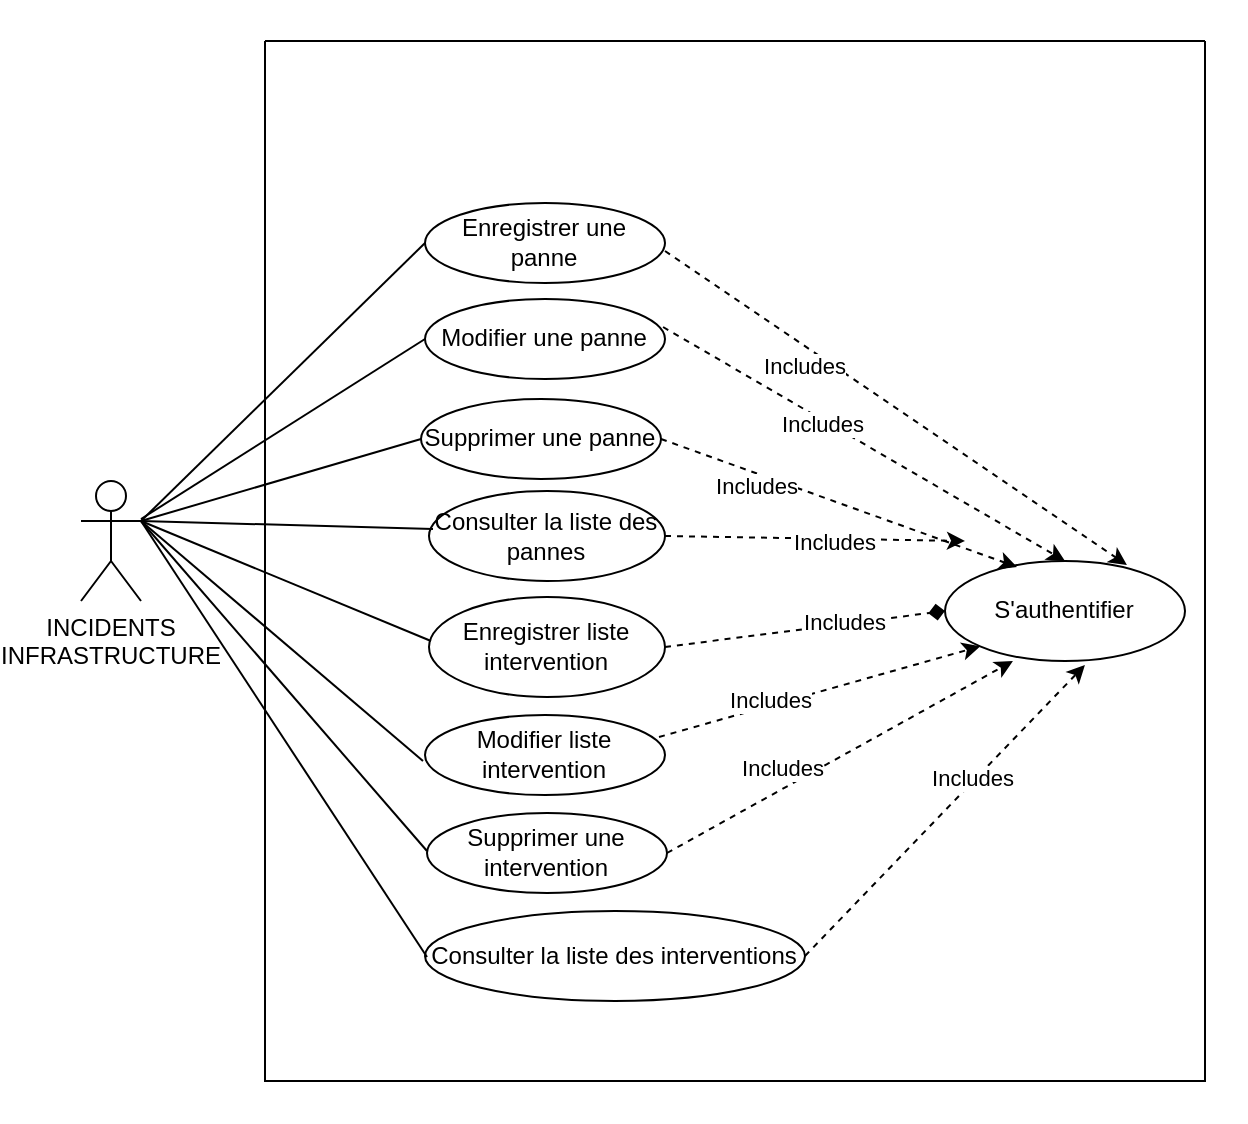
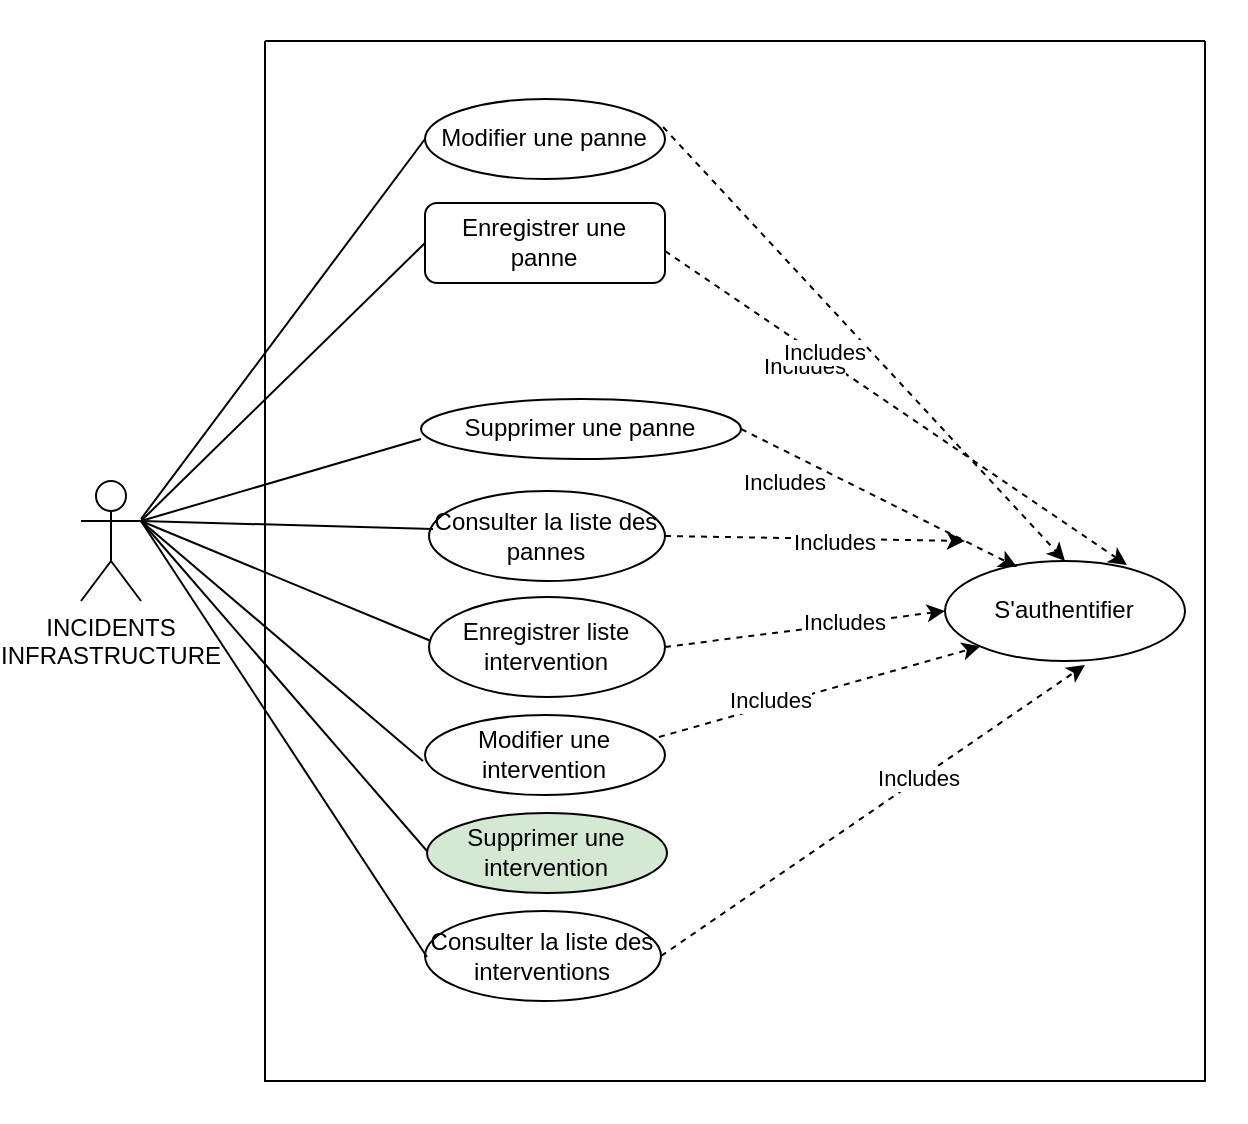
  <mxCell id="0" />
  <mxCell id="1" parent="0" />
  <mxCell id="2" value="" style="swimlane;startSize=0;" vertex="1" parent="1"><mxGeometry x="112" y="20" width="470" height="520" as="geometry" /></mxCell>
- <mxCell id="3" value="Enregistrer une panne" style="ellipse;whiteSpace=wrap;html=1;" vertex="1" parent="2"><mxGeometry x="80" y="81" width="120" height="40" as="geometry" /></mxCell>
- <mxCell id="4" value="Modifier une panne" style="ellipse;whiteSpace=wrap;html=1;" vertex="1" parent="2"><mxGeometry x="80" y="129" width="120" height="40" as="geometry" /></mxCell>
- <mxCell id="5" value="Supprimer une panne" style="ellipse;whiteSpace=wrap;html=1;" vertex="1" parent="2"><mxGeometry x="78" y="179" width="120" height="40" as="geometry" /></mxCell>
+ <mxCell id="3" value="Enregistrer une panne" style="whiteSpace=wrap;html=1;rounded=1;" vertex="1" parent="2"><mxGeometry x="80" y="81" width="120" height="40" as="geometry" /></mxCell>
+ <mxCell id="4" value="Modifier une panne" style="ellipse;whiteSpace=wrap;html=1;" vertex="1" parent="2"><mxGeometry x="80" y="29" width="120" height="40" as="geometry" /></mxCell>
+ <mxCell id="5" value="Supprimer une panne" style="ellipse;whiteSpace=wrap;html=1;" vertex="1" parent="2"><mxGeometry x="78" y="179" width="160" height="30" as="geometry" /></mxCell>
  <mxCell id="6" value="Consulter la liste des pannes" style="ellipse;whiteSpace=wrap;html=1;" vertex="1" parent="2"><mxGeometry x="82" y="225" width="118" height="45" as="geometry" /></mxCell>
  <mxCell id="7" value="Enregistrer liste intervention" style="ellipse;whiteSpace=wrap;html=1;" vertex="1" parent="2"><mxGeometry x="82" y="278" width="118" height="50" as="geometry" /></mxCell>
- <mxCell id="8" value="Modifier liste intervention" style="ellipse;whiteSpace=wrap;html=1;" vertex="1" parent="2"><mxGeometry x="80" y="337" width="120" height="40" as="geometry" /></mxCell>
- <mxCell id="9" value="Supprimer une intervention" style="ellipse;whiteSpace=wrap;html=1;" vertex="1" parent="2"><mxGeometry x="81" y="386" width="120" height="40" as="geometry" /></mxCell>
+ <mxCell id="8" value="Modifier une intervention" style="ellipse;whiteSpace=wrap;html=1;" vertex="1" parent="2"><mxGeometry x="80" y="337" width="120" height="40" as="geometry" /></mxCell>
+ <mxCell id="9" value="Supprimer une intervention" style="ellipse;whiteSpace=wrap;html=1;fillColor=#d5e8d4;" vertex="1" parent="2"><mxGeometry x="81" y="386" width="120" height="40" as="geometry" /></mxCell>
  <mxCell id="10" value="S'authentifier" style="ellipse;whiteSpace=wrap;html=1;" vertex="1" parent="2"><mxGeometry x="340" y="260" width="120" height="50" as="geometry" /></mxCell>
  <mxCell id="11" value="" style="endArrow=classic;html=1;rounded=0;entryX=0.758;entryY=0.04;entryDx=0;entryDy=0;entryPerimeter=0;dashed=1;" edge="1" parent="2" target="10"><mxGeometry width="50" height="50" relative="1" as="geometry"><mxPoint x="200" y="105" as="sourcePoint" /><mxPoint x="250" y="55" as="targetPoint" /></mxGeometry></mxCell>
  <mxCell id="12" value="Includes" style="edgeLabel;html=1;align=center;verticalAlign=middle;resizable=0;points=[];" vertex="1" connectable="0" parent="11"><mxGeometry x="0.275" y="1" relative="1" as="geometry"><mxPoint x="-78" y="-42" as="offset" /></mxGeometry></mxCell>
  <mxCell id="13" value="" style="endArrow=classic;html=1;rounded=0;entryX=0;entryY=1;entryDx=0;entryDy=0;dashed=1;exitX=0.975;exitY=0.275;exitDx=0;exitDy=0;exitPerimeter=0;" edge="1" parent="2" source="8" target="10"><mxGeometry width="50" height="50" relative="1" as="geometry"><mxPoint x="203" y="420" as="sourcePoint" /><mxPoint x="253" y="370" as="targetPoint" /></mxGeometry></mxCell>
  <mxCell id="14" value="Includes" style="edgeLabel;html=1;align=center;verticalAlign=middle;resizable=0;points=[];" vertex="1" connectable="0" parent="13"><mxGeometry x="-0.289" y="3" relative="1" as="geometry"><mxPoint as="offset" /></mxGeometry></mxCell>
- <mxCell id="15" value="" style="endArrow=classic;html=1;rounded=0;entryX=0.283;entryY=1;entryDx=0;entryDy=0;dashed=1;exitX=1;exitY=0.5;exitDx=0;exitDy=0;entryPerimeter=0;" edge="1" parent="2" source="9" target="10"><mxGeometry width="50" height="50" relative="1" as="geometry"><mxPoint x="200" y="470" as="sourcePoint" /><mxPoint x="250" y="420" as="targetPoint" /></mxGeometry></mxCell>
- <mxCell id="16" value="Includes" style="edgeLabel;html=1;align=center;verticalAlign=middle;resizable=0;points=[];" vertex="1" connectable="0" parent="15"><mxGeometry x="-0.672" y="2" relative="1" as="geometry"><mxPoint x="30" y="-25" as="offset" /></mxGeometry></mxCell>
  <mxCell id="17" value="" style="endArrow=classic;html=1;rounded=0;entryX=0.583;entryY=1.04;entryDx=0;entryDy=0;entryPerimeter=0;dashed=1;exitX=1;exitY=0.5;exitDx=0;exitDy=0;" edge="1" parent="2" source="19" target="10"><mxGeometry width="50" height="50" relative="1" as="geometry"><mxPoint x="200" y="509" as="sourcePoint" /><mxPoint x="250" y="470" as="targetPoint" /></mxGeometry></mxCell>
  <mxCell id="18" value="Includes" style="edgeLabel;html=1;align=center;verticalAlign=middle;resizable=0;points=[];" vertex="1" connectable="0" parent="17"><mxGeometry x="0.213" y="1" relative="1" as="geometry"><mxPoint as="offset" /></mxGeometry></mxCell>
- <mxCell id="19" value="Consulter la liste des interventions" style="ellipse;whiteSpace=wrap;html=1;" vertex="1" parent="2"><mxGeometry x="80" y="435" width="190" height="45" as="geometry" /></mxCell>
+ <mxCell id="19" value="Consulter la liste des interventions" style="ellipse;whiteSpace=wrap;html=1;" vertex="1" parent="2"><mxGeometry x="80" y="435" width="118" height="45" as="geometry" /></mxCell>
  <mxCell id="20" value="" style="endArrow=classic;html=1;rounded=0;entryX=0.5;entryY=0;entryDx=0;entryDy=0;dashed=1;exitX=0.992;exitY=0.35;exitDx=0;exitDy=0;exitPerimeter=0;" edge="1" parent="2" source="4" target="10"><mxGeometry width="50" height="50" relative="1" as="geometry"><mxPoint x="199" y="153" as="sourcePoint" /><mxPoint x="416" y="394" as="targetPoint" /></mxGeometry></mxCell>
  <mxCell id="21" value="Includes" style="edgeLabel;html=1;align=center;verticalAlign=middle;resizable=0;points=[];" vertex="1" connectable="0" parent="20"><mxGeometry x="0.275" y="1" relative="1" as="geometry"><mxPoint x="-49" y="-25" as="offset" /></mxGeometry></mxCell>
  <mxCell id="22" value="" style="endArrow=classic;html=1;rounded=0;dashed=1;exitX=1;exitY=0.5;exitDx=0;exitDy=0;" edge="1" parent="2" source="6"><mxGeometry width="50" height="50" relative="1" as="geometry"><mxPoint x="199" y="261" as="sourcePoint" /><mxPoint x="350" y="250" as="targetPoint" /></mxGeometry></mxCell>
  <mxCell id="23" value="Includes" style="edgeLabel;html=1;align=center;verticalAlign=middle;resizable=0;points=[];" vertex="1" connectable="0" parent="22"><mxGeometry x="0.275" y="1" relative="1" as="geometry"><mxPoint x="-12" y="2" as="offset" /></mxGeometry></mxCell>
  <mxCell id="24" value="" style="endArrow=classic;html=1;rounded=0;dashed=1;entryX=0.3;entryY=0.06;entryDx=0;entryDy=0;entryPerimeter=0;exitX=1;exitY=0.5;exitDx=0;exitDy=0;" edge="1" parent="2" source="5" target="10"><mxGeometry width="50" height="50" relative="1" as="geometry"><mxPoint x="218" y="200" as="sourcePoint" /><mxPoint x="388" y="240" as="targetPoint" /></mxGeometry></mxCell>
  <mxCell id="25" value="Includes" style="edgeLabel;html=1;align=center;verticalAlign=middle;resizable=0;points=[];" vertex="1" connectable="0" parent="24"><mxGeometry x="0.275" y="1" relative="1" as="geometry"><mxPoint x="-67" y="-16" as="offset" /></mxGeometry></mxCell>
- <mxCell id="26" value="" style="endArrow=diamond;html=1;rounded=0;entryX=0;entryY=0.5;entryDx=0;entryDy=0;dashed=1;exitX=1;exitY=0.5;exitDx=0;exitDy=0;" edge="1" parent="2" source="7" target="10"><mxGeometry width="50" height="50" relative="1" as="geometry"><mxPoint x="216" y="314" as="sourcePoint" /><mxPoint x="343" y="422" as="targetPoint" /></mxGeometry></mxCell>
+ <mxCell id="26" value="" style="endArrow=classic;html=1;rounded=0;entryX=0;entryY=0.5;entryDx=0;entryDy=0;dashed=1;exitX=1;exitY=0.5;exitDx=0;exitDy=0;" edge="1" parent="2" source="7" target="10"><mxGeometry width="50" height="50" relative="1" as="geometry"><mxPoint x="216" y="314" as="sourcePoint" /><mxPoint x="343" y="422" as="targetPoint" /></mxGeometry></mxCell>
  <mxCell id="27" value="Includes" style="edgeLabel;html=1;align=center;verticalAlign=middle;resizable=0;points=[];" vertex="1" connectable="0" parent="26"><mxGeometry x="0.275" y="1" relative="1" as="geometry"><mxPoint as="offset" /></mxGeometry></mxCell>
  <mxCell id="28" value="" style="endArrow=none;html=1;rounded=0;exitX=1;exitY=0.333;exitDx=0;exitDy=0;exitPerimeter=0;" edge="1" parent="2" source="34"><mxGeometry width="50" height="50" relative="1" as="geometry"><mxPoint x="28" y="249" as="sourcePoint" /><mxPoint x="78" y="199" as="targetPoint" /></mxGeometry></mxCell>
  <mxCell id="29" value="" style="endArrow=none;html=1;rounded=0;" edge="1" parent="2"><mxGeometry width="50" height="50" relative="1" as="geometry"><mxPoint x="-62" y="240" as="sourcePoint" /><mxPoint x="84" y="244" as="targetPoint" /></mxGeometry></mxCell>
  <mxCell id="30" value="" style="endArrow=none;html=1;rounded=0;" edge="1" parent="2"><mxGeometry width="50" height="50" relative="1" as="geometry"><mxPoint x="-62" y="240" as="sourcePoint" /><mxPoint x="83" y="300" as="targetPoint" /></mxGeometry></mxCell>
  <mxCell id="31" value="" style="endArrow=none;html=1;rounded=0;" edge="1" parent="2"><mxGeometry width="50" height="50" relative="1" as="geometry"><mxPoint x="-62" y="240" as="sourcePoint" /><mxPoint x="79" y="360" as="targetPoint" /></mxGeometry></mxCell>
  <mxCell id="32" value="" style="endArrow=none;html=1;rounded=0;" edge="1" parent="2"><mxGeometry width="50" height="50" relative="1" as="geometry"><mxPoint x="-62" y="240" as="sourcePoint" /><mxPoint x="81" y="405" as="targetPoint" /></mxGeometry></mxCell>
  <mxCell id="33" value="" style="endArrow=none;html=1;rounded=0;exitX=1;exitY=0.333;exitDx=0;exitDy=0;exitPerimeter=0;" edge="1" parent="2" source="34"><mxGeometry width="50" height="50" relative="1" as="geometry"><mxPoint x="31" y="508" as="sourcePoint" /><mxPoint x="81" y="458" as="targetPoint" /></mxGeometry></mxCell>
  <mxCell id="34" value="INCIDENTS &lt;br&gt;INFRASTRUCTURE" style="shape=umlActor;verticalLabelPosition=bottom;verticalAlign=top;html=1;outlineConnect=0;" vertex="1" parent="1"><mxGeometry x="20" y="240" width="30" height="60" as="geometry" /></mxCell>
  <mxCell id="35" value="" style="endArrow=none;html=1;rounded=0;entryX=0;entryY=0.5;entryDx=0;entryDy=0;" edge="1" parent="1" target="3"><mxGeometry width="50" height="50" relative="1" as="geometry"><mxPoint x="50" y="260" as="sourcePoint" /><mxPoint x="100" y="210" as="targetPoint" /></mxGeometry></mxCell>
  <mxCell id="36" value="" style="endArrow=none;html=1;rounded=0;entryX=0;entryY=0.5;entryDx=0;entryDy=0;" edge="1" parent="1" target="4"><mxGeometry width="50" height="50" relative="1" as="geometry"><mxPoint x="50" y="259" as="sourcePoint" /><mxPoint x="100" y="209" as="targetPoint" /></mxGeometry></mxCell>
